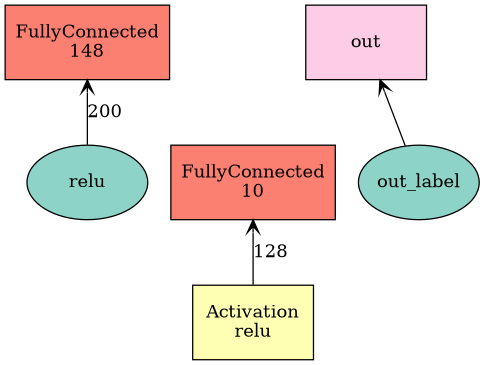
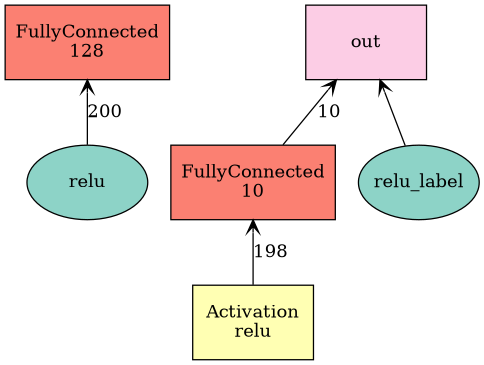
  digraph {
    node [fillcolor="#8dd3c7" fixedsize=false shape=box style=filled]
    edge [arrowtail=open dir=back]
    n1 [height=0.8034 label=relu shape=oval width=1.3]
-   n2 [fillcolor="#fb8072" height=0.8034 label="FullyConnected\n148" width=1.3]
+   n2 [fillcolor="#fb8072" height=0.8034 label="FullyConnected\n128" width=1.3]
    n3 [fillcolor="#ffffb3" height=0.8034 label="Activation\nrelu" width=1.3]
    n4 [fillcolor="#fb8072" height=0.8034 label="FullyConnected\n10" width=1.3]
-   n5 [height=0.8034 label=out_label shape=oval width=1.3]
+   n5 [height=0.8034 label=relu_label shape=oval width=1.3]
    n6 [fillcolor="#fccde5" height=0.8034 label=out width=1.3]
    n2 -> n1 [label=200]
-   n4 -> n3 [label=128]
+   n4 -> n3 [label=198]
+   n6 -> n4 [label=10]
    n6 -> n5
  }
